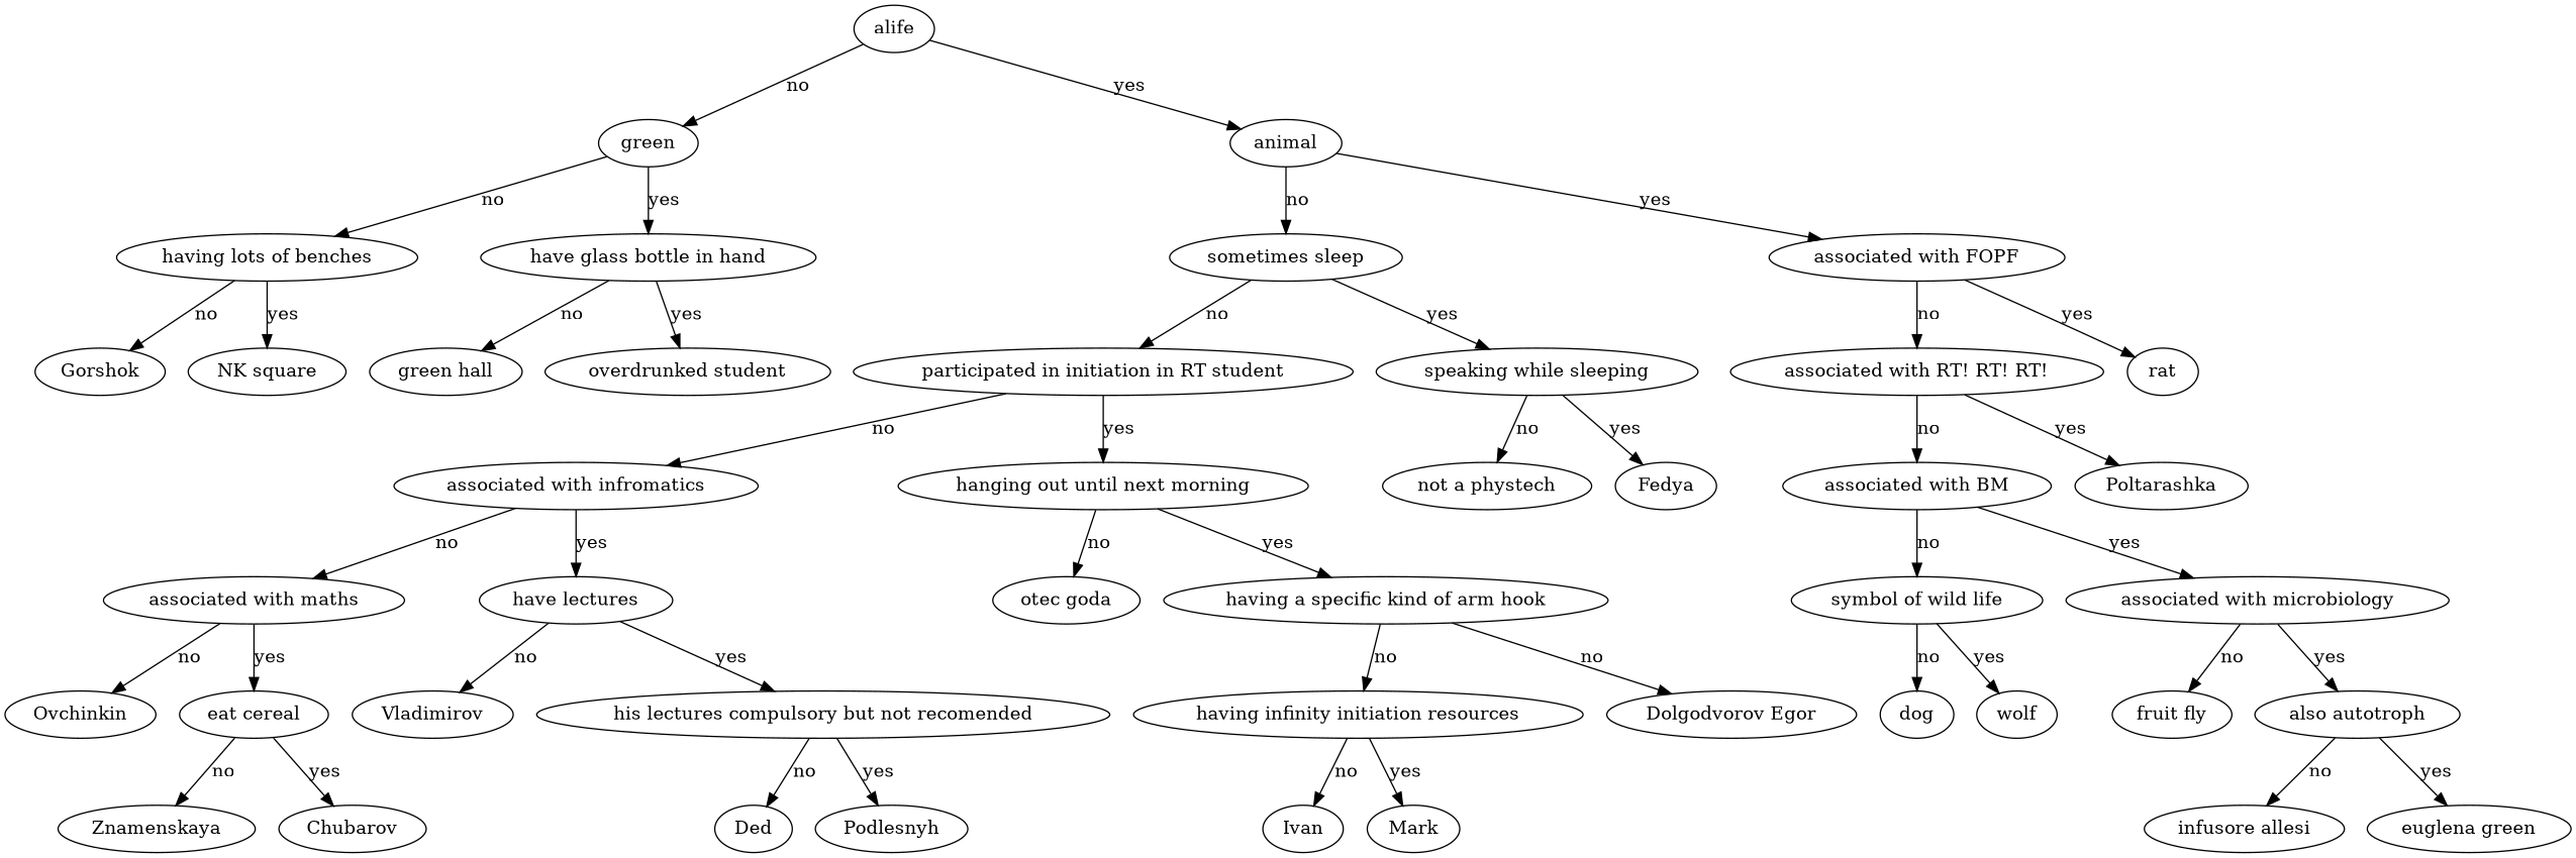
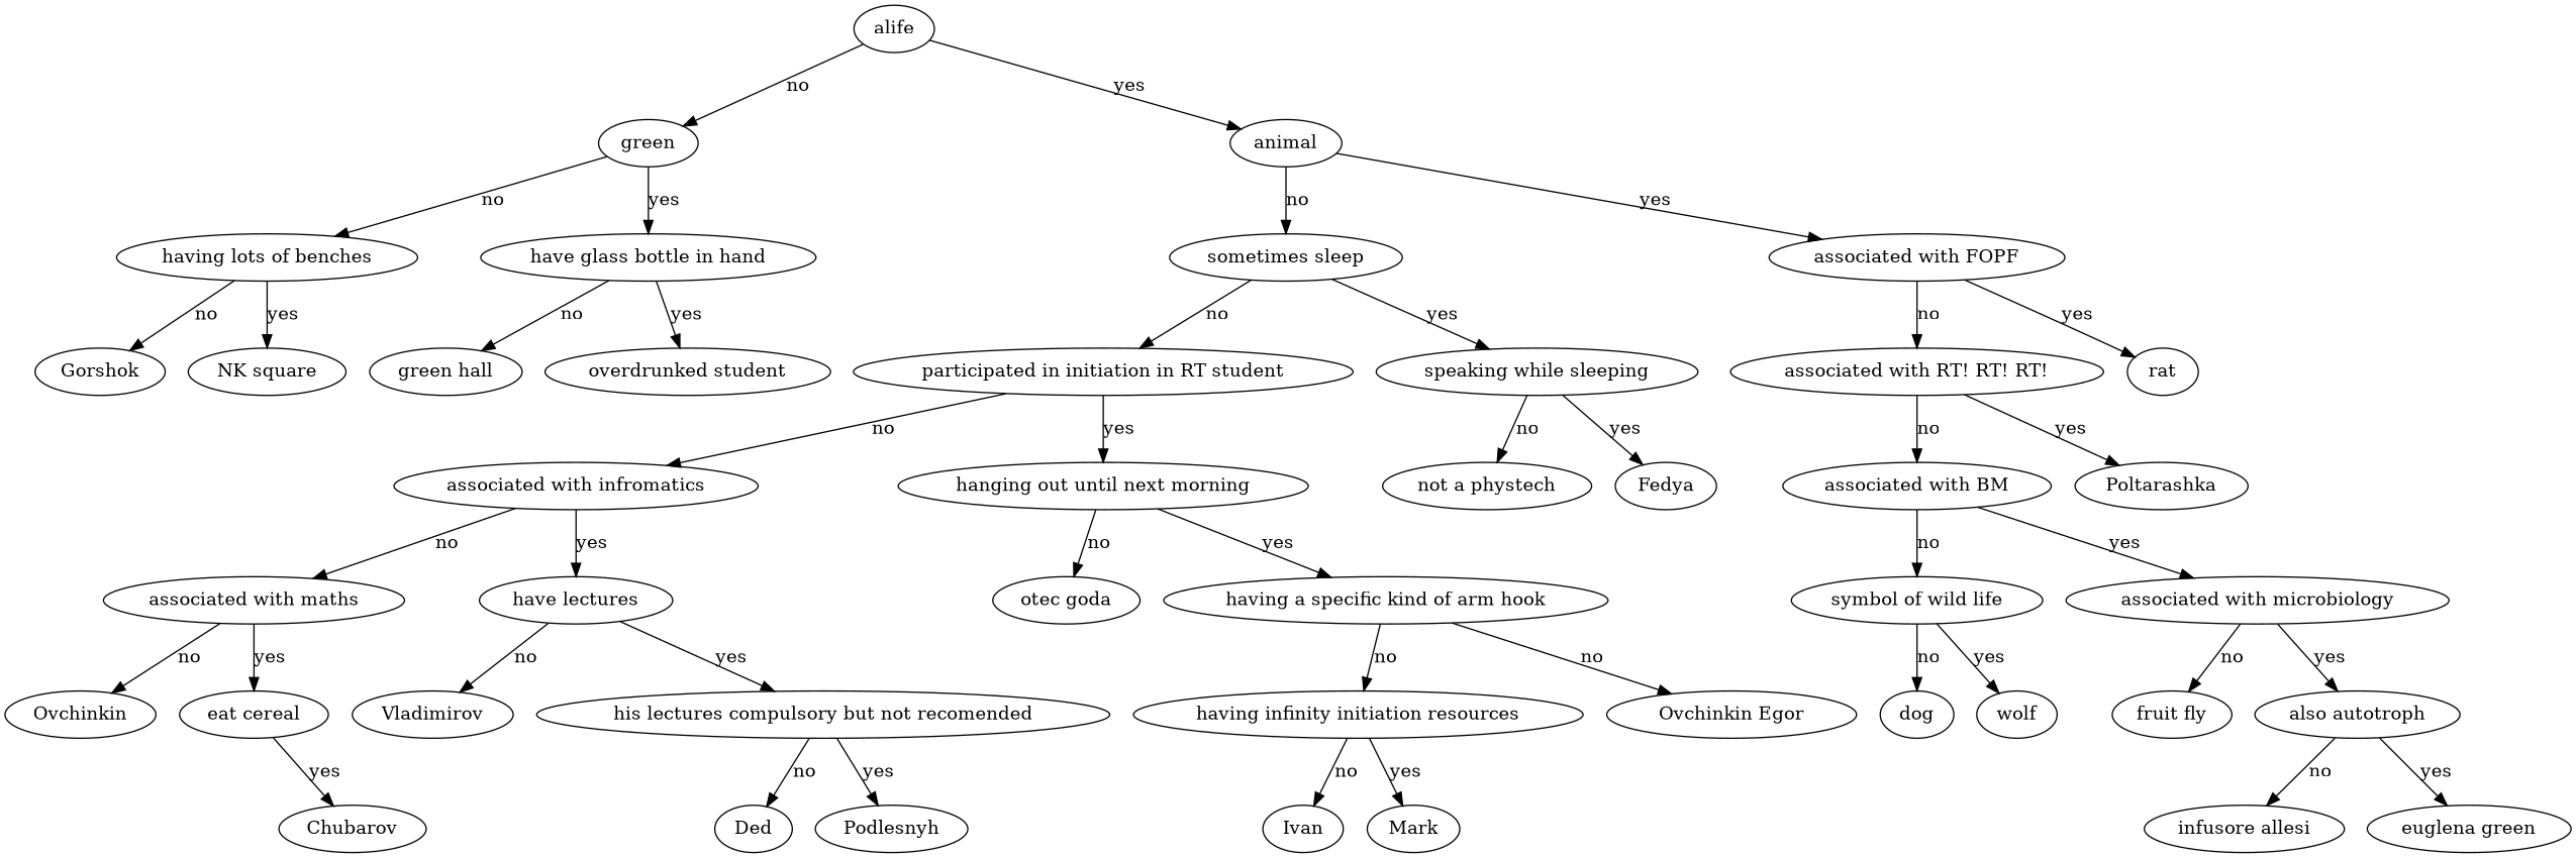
  digraph {
    rankdir=TB
    alife
    green
    animal
    "having lots of benches"
    "have glass bottle in hand"
    "sometimes sleep"
    "associated with FOPF"
    Gorshok
    "NK square"
    "green hall"
    "overdrunked student"
    "participated in initiation in RT student"
    "speaking while sleeping"
    "associated with RT! RT! RT!"
    rat
    "associated with infromatics"
    "hanging out until next morning"
    "not a phystech"
    Fedya
    "associated with maths"
    "have lectures"
    "otec goda"
    "having a specific kind of arm hook"
    Ovchinkin
    "eat cereal"
    Vladimirov
    "his lectures compulsory but not recomended"
-   Znamenskaya
    Chubarov
    Ded
    Podlesnyh
    "having infinity initiation resources"
-   "Dolgodvorov Egor"
+   "Dolgodvorov Egor" [label="Ovchinkin Egor"]
    Ivan
    Mark
    "associated with BM"
    Poltarashka
    "symbol of wild life"
    "associated with microbiology"
    dog
    wolf
    "fruit fly"
    "also autotroph"
    "infusore allesi"
    "euglena green"
    alife -> green [label=no]
    alife -> animal [label=yes]
    green -> "having lots of benches" [label=no]
    green -> "have glass bottle in hand" [label=yes]
    animal -> "sometimes sleep" [label=no]
    animal -> "associated with FOPF" [label=yes]
    "having lots of benches" -> Gorshok [label=no]
    "having lots of benches" -> "NK square" [label=yes]
    "have glass bottle in hand" -> "green hall" [label=no]
    "have glass bottle in hand" -> "overdrunked student" [label=yes]
    "sometimes sleep" -> "participated in initiation in RT student" [label=no]
    "sometimes sleep" -> "speaking while sleeping" [label=yes]
    "associated with FOPF" -> "associated with RT! RT! RT!" [label=no]
    "associated with FOPF" -> rat [label=yes]
    "participated in initiation in RT student" -> "associated with infromatics" [label=no]
    "participated in initiation in RT student" -> "hanging out until next morning" [label=yes]
    "speaking while sleeping" -> "not a phystech" [label=no]
    "speaking while sleeping" -> Fedya [label=yes]
    "associated with RT! RT! RT!" -> "associated with BM" [label=no]
    "associated with RT! RT! RT!" -> Poltarashka [label=yes]
    "associated with infromatics" -> "associated with maths" [label=no]
    "associated with infromatics" -> "have lectures" [label=yes]
    "hanging out until next morning" -> "otec goda" [label=no]
    "hanging out until next morning" -> "having a specific kind of arm hook" [label=yes]
    "associated with maths" -> Ovchinkin [label=no]
    "associated with maths" -> "eat cereal" [label=yes]
    "have lectures" -> Vladimirov [label=no]
    "have lectures" -> "his lectures compulsory but not recomended" [label=yes]
    "having a specific kind of arm hook" -> "having infinity initiation resources" [label=no]
    "having a specific kind of arm hook" -> "Dolgodvorov Egor" [label=no]
-   "eat cereal" -> Znamenskaya [label=no]
    "eat cereal" -> Chubarov [label=yes]
    "his lectures compulsory but not recomended" -> Ded [label=no]
    "his lectures compulsory but not recomended" -> Podlesnyh [label=yes]
    "having infinity initiation resources" -> Ivan [label=no]
    "having infinity initiation resources" -> Mark [label=yes]
    "associated with BM" -> "symbol of wild life" [label=no]
    "associated with BM" -> "associated with microbiology" [label=yes]
    "symbol of wild life" -> dog [label=no]
    "symbol of wild life" -> wolf [label=yes]
    "associated with microbiology" -> "fruit fly" [label=no]
    "associated with microbiology" -> "also autotroph" [label=yes]
    "also autotroph" -> "infusore allesi" [label=no]
    "also autotroph" -> "euglena green" [label=yes]
  }
